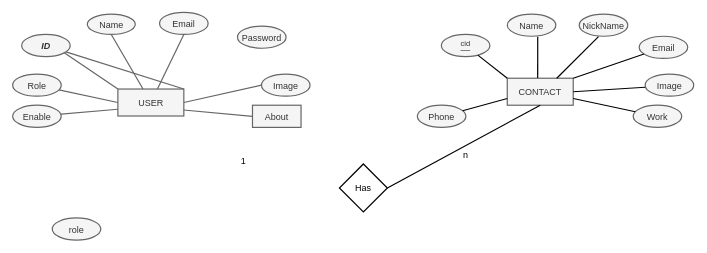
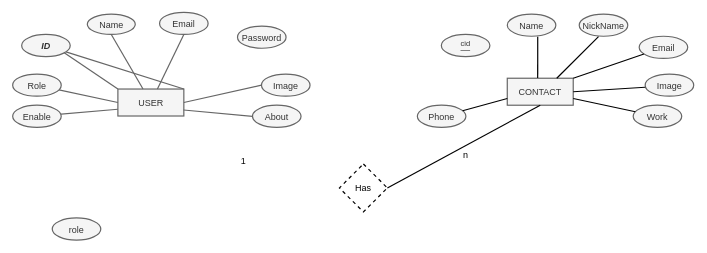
  <mxCell id="0" />
  <mxCell id="1" parent="0" />
  <mxCell id="2" value="&lt;font style=&quot;font-size: 15px;&quot;&gt;USER&lt;/font&gt;" style="rounded=0;whiteSpace=wrap;html=1;fontSize=15;strokeWidth=2;shadow=0;sketch=0;fillColor=#f5f5f5;fontColor=#333333;strokeColor=#666666;verticalAlign=middle;" vertex="1" parent="1"><mxGeometry x="195.5" y="148" width="110" height="45" as="geometry" /></mxCell>
  <mxCell id="3" value="&lt;font style=&quot;font-size: 15px;&quot;&gt;Name&lt;/font&gt;" style="ellipse;whiteSpace=wrap;html=1;fontSize=15;verticalAlign=middle;strokeWidth=2;shadow=0;sketch=0;fillColor=#f5f5f5;fontColor=#333333;strokeColor=#666666;" vertex="1" parent="1"><mxGeometry x="144.5" y="23" width="80" height="34" as="geometry" /></mxCell>
  <mxCell id="4" value="&lt;font style=&quot;font-size: 15px;&quot;&gt;Role&lt;/font&gt;" style="ellipse;whiteSpace=wrap;html=1;fontSize=15;labelBackgroundColor=none;labelBorderColor=none;verticalAlign=middle;strokeWidth=2;shadow=0;sketch=0;fillColor=#f5f5f5;fontColor=#333333;strokeColor=#666666;" vertex="1" parent="1"><mxGeometry x="20" y="123" width="81" height="37" as="geometry" /></mxCell>
  <mxCell id="5" style="edgeStyle=orthogonalEdgeStyle;rounded=0;orthogonalLoop=1;jettySize=auto;html=1;exitX=0.5;exitY=1;exitDx=0;exitDy=0;fontSize=15;strokeWidth=2;shadow=0;sketch=0;fillColor=#f5f5f5;strokeColor=#666666;verticalAlign=middle;" edge="1" parent="1"><mxGeometry relative="1" as="geometry"><mxPoint x="79.5" y="83" as="sourcePoint" /><mxPoint x="79.5" y="83" as="targetPoint" /></mxGeometry></mxCell>
  <mxCell id="6" value="" style="endArrow=none;html=1;rounded=0;fontSize=15;entryX=0.5;entryY=1;entryDx=0;entryDy=0;strokeWidth=2;shadow=0;sketch=0;fillColor=#f5f5f5;strokeColor=#666666;verticalAlign=middle;" edge="1" parent="1" source="2" target="3"><mxGeometry width="50" height="50" relative="1" as="geometry"><mxPoint x="426" y="270" as="sourcePoint" /><mxPoint x="172.925" y="56.088" as="targetPoint" /></mxGeometry></mxCell>
  <mxCell id="7" value="" style="endArrow=none;html=1;rounded=0;fontSize=15;entryX=0.5;entryY=1;entryDx=0;entryDy=0;strokeWidth=2;shadow=0;sketch=0;fillColor=#f5f5f5;strokeColor=#666666;verticalAlign=middle;" edge="1" parent="1" source="2" target="16"><mxGeometry width="50" height="50" relative="1" as="geometry"><mxPoint x="265" y="143" as="sourcePoint" /><mxPoint x="258.783" y="66.997" as="targetPoint" /></mxGeometry></mxCell>
  <mxCell id="8" value="" style="endArrow=none;html=1;rounded=0;fontSize=15;strokeWidth=2;shadow=0;sketch=0;fillColor=#f5f5f5;strokeColor=#666666;verticalAlign=middle;exitX=1;exitY=0;exitDx=0;exitDy=0;" edge="1" parent="1" source="2" target="14"><mxGeometry width="50" height="50" relative="1" as="geometry"><mxPoint x="305" y="143" as="sourcePoint" /><mxPoint x="320.862" y="77.092" as="targetPoint" /></mxGeometry></mxCell>
  <mxCell id="9" value="" style="endArrow=none;html=1;rounded=0;fontSize=15;exitX=1;exitY=0.5;exitDx=0;exitDy=0;entryX=0;entryY=0.5;entryDx=0;entryDy=0;strokeWidth=2;shadow=0;sketch=0;fillColor=#f5f5f5;strokeColor=#666666;verticalAlign=middle;" edge="1" parent="1" source="2" target="19"><mxGeometry width="50" height="50" relative="1" as="geometry"><mxPoint x="278.04" y="166" as="sourcePoint" /><mxPoint x="401.541" y="105.311" as="targetPoint" /></mxGeometry></mxCell>
  <mxCell id="10" value="" style="endArrow=none;html=1;rounded=0;fontSize=15;entryX=0;entryY=0.5;entryDx=0;entryDy=0;strokeWidth=2;shadow=0;sketch=0;fillColor=#f5f5f5;strokeColor=#666666;verticalAlign=middle;" edge="1" parent="1" target="20"><mxGeometry width="50" height="50" relative="1" as="geometry"><mxPoint x="305" y="183" as="sourcePoint" /><mxPoint x="456" y="143" as="targetPoint" /></mxGeometry></mxCell>
  <mxCell id="11" value="" style="endArrow=none;html=1;rounded=0;fontSize=15;entryX=0.728;entryY=0.962;entryDx=0;entryDy=0;entryPerimeter=0;exitX=0;exitY=0;exitDx=0;exitDy=0;strokeWidth=2;shadow=0;sketch=0;fillColor=#f5f5f5;strokeColor=#666666;verticalAlign=middle;" edge="1" parent="1" source="2"><mxGeometry width="50" height="50" relative="1" as="geometry"><mxPoint x="258.381" y="157" as="sourcePoint" /><mxPoint x="97.968" y="82.012" as="targetPoint" /></mxGeometry></mxCell>
  <mxCell id="12" value="" style="endArrow=none;html=1;rounded=0;fontSize=15;exitX=0;exitY=0.5;exitDx=0;exitDy=0;strokeWidth=2;shadow=0;sketch=0;fillColor=#f5f5f5;strokeColor=#666666;verticalAlign=middle;" edge="1" parent="1" source="2" target="4"><mxGeometry width="50" height="50" relative="1" as="geometry"><mxPoint x="210" y="157" as="sourcePoint" /><mxPoint x="106.968" y="79.012" as="targetPoint" /></mxGeometry></mxCell>
  <mxCell id="13" value="" style="endArrow=none;html=1;rounded=0;fontSize=15;entryX=0.97;entryY=0.683;entryDx=0;entryDy=0;entryPerimeter=0;exitX=0;exitY=0.75;exitDx=0;exitDy=0;strokeWidth=2;shadow=0;sketch=0;fillColor=#f5f5f5;strokeColor=#666666;verticalAlign=middle;" edge="1" parent="1" source="2"><mxGeometry width="50" height="50" relative="1" as="geometry"><mxPoint x="210" y="163" as="sourcePoint" /><mxPoint x="91.11" y="190.588" as="targetPoint" /></mxGeometry></mxCell>
  <mxCell id="14" value="&lt;span style=&quot;font-size: 15px;&quot;&gt;&lt;b style=&quot;font-size: 15px;&quot;&gt;&lt;i style=&quot;font-size: 15px;&quot;&gt;ID&lt;/i&gt;&lt;/b&gt;&lt;/span&gt;" style="ellipse;whiteSpace=wrap;html=1;fontSize=15;labelBackgroundColor=none;labelBorderColor=none;verticalAlign=middle;strokeWidth=2;shadow=0;sketch=0;fillColor=#f5f5f5;fontColor=#333333;strokeColor=#666666;" vertex="1" parent="1"><mxGeometry x="35" y="57" width="81" height="37" as="geometry" /></mxCell>
  <mxCell id="15" value="&lt;font style=&quot;font-size: 15px;&quot;&gt;Enable&lt;/font&gt;" style="ellipse;whiteSpace=wrap;html=1;fontSize=15;labelBackgroundColor=none;labelBorderColor=none;verticalAlign=middle;strokeWidth=2;shadow=0;sketch=0;fillColor=#f5f5f5;fontColor=#333333;strokeColor=#666666;" vertex="1" parent="1"><mxGeometry x="20" y="175" width="81" height="37" as="geometry" /></mxCell>
  <mxCell id="16" value="&lt;font style=&quot;font-size: 15px;&quot;&gt;Email&lt;/font&gt;" style="ellipse;whiteSpace=wrap;html=1;fontSize=15;labelBackgroundColor=none;labelBorderColor=none;verticalAlign=middle;strokeWidth=2;shadow=0;sketch=0;fillColor=#f5f5f5;fontColor=#333333;strokeColor=#666666;" vertex="1" parent="1"><mxGeometry x="265" y="20" width="81" height="37" as="geometry" /></mxCell>
  <mxCell id="17" value="&lt;font style=&quot;font-size: 15px;&quot;&gt;role&lt;/font&gt;" style="ellipse;whiteSpace=wrap;html=1;fontSize=15;labelBackgroundColor=none;labelBorderColor=none;verticalAlign=middle;strokeWidth=2;shadow=0;sketch=0;fillColor=#f5f5f5;fontColor=#333333;strokeColor=#666666;" vertex="1" parent="1"><mxGeometry x="86" y="363" width="81" height="37" as="geometry" /></mxCell>
  <mxCell id="18" value="&lt;font style=&quot;font-size: 15px;&quot;&gt;Password&lt;/font&gt;" style="ellipse;whiteSpace=wrap;html=1;fontSize=15;labelBackgroundColor=none;labelBorderColor=none;verticalAlign=middle;strokeWidth=2;shadow=0;sketch=0;fillColor=#f5f5f5;fontColor=#333333;strokeColor=#666666;" vertex="1" parent="1"><mxGeometry x="395" y="43" width="81" height="37" as="geometry" /></mxCell>
  <mxCell id="19" value="&lt;font style=&quot;font-size: 15px;&quot;&gt;Image&lt;/font&gt;" style="ellipse;whiteSpace=wrap;html=1;fontSize=15;labelBackgroundColor=none;labelBorderColor=none;verticalAlign=middle;strokeWidth=2;shadow=0;sketch=0;fillColor=#f5f5f5;fontColor=#333333;strokeColor=#666666;" vertex="1" parent="1"><mxGeometry x="435" y="123" width="81" height="37" as="geometry" /></mxCell>
- <mxCell id="20" value="&lt;font style=&quot;font-size: 15px;&quot;&gt;About&lt;/font&gt;" style="whiteSpace=wrap;html=1;fontSize=15;labelBackgroundColor=none;labelBorderColor=none;verticalAlign=middle;strokeWidth=2;shadow=0;sketch=0;fillColor=#f5f5f5;fontColor=#333333;strokeColor=#666666;rounded=0;" vertex="1" parent="1"><mxGeometry x="420" y="175" width="81" height="37" as="geometry" /></mxCell>
+ <mxCell id="20" value="&lt;font style=&quot;font-size: 15px;&quot;&gt;About&lt;/font&gt;" style="ellipse;whiteSpace=wrap;html=1;fontSize=15;labelBackgroundColor=none;labelBorderColor=none;verticalAlign=middle;strokeWidth=2;shadow=0;sketch=0;fillColor=#f5f5f5;fontColor=#333333;strokeColor=#666666;" vertex="1" parent="1"><mxGeometry x="420" y="175" width="81" height="37" as="geometry" /></mxCell>
  <mxCell id="21" value="&lt;font style=&quot;font-size: 15px;&quot;&gt;Phone&lt;/font&gt;" style="ellipse;whiteSpace=wrap;html=1;fontSize=15;labelBackgroundColor=none;labelBorderColor=none;verticalAlign=middle;strokeWidth=2;shadow=0;sketch=0;fillColor=#f5f5f5;fontColor=#333333;strokeColor=#666666;" vertex="1" parent="1"><mxGeometry x="695" y="175" width="81" height="37" as="geometry" /></mxCell>
  <mxCell id="22" value="&lt;font style=&quot;font-size: 15px;&quot;&gt;&lt;u style=&quot;font-size: 15px;&quot;&gt;&lt;sup&gt;cid&lt;/sup&gt;&lt;/u&gt;&lt;/font&gt;" style="ellipse;whiteSpace=wrap;html=1;fontSize=15;labelBackgroundColor=none;labelBorderColor=none;verticalAlign=middle;strokeWidth=2;shadow=0;sketch=0;fillColor=#f5f5f5;fontColor=#333333;strokeColor=#666666;" vertex="1" parent="1"><mxGeometry x="735" y="57" width="81" height="37" as="geometry" /></mxCell>
  <mxCell id="23" value="&lt;font style=&quot;font-size: 15px;&quot;&gt;Work&lt;/font&gt;" style="ellipse;whiteSpace=wrap;html=1;fontSize=15;labelBackgroundColor=none;labelBorderColor=none;verticalAlign=middle;strokeWidth=2;shadow=0;sketch=0;fillColor=#f5f5f5;fontColor=#333333;strokeColor=#666666;" vertex="1" parent="1"><mxGeometry x="1055" y="175" width="81" height="37" as="geometry" /></mxCell>
  <mxCell id="24" value="&lt;font style=&quot;font-size: 15px;&quot;&gt;NickName&lt;/font&gt;" style="ellipse;whiteSpace=wrap;html=1;fontSize=15;labelBackgroundColor=none;labelBorderColor=none;verticalAlign=middle;strokeWidth=2;shadow=0;sketch=0;fillColor=#f5f5f5;fontColor=#333333;strokeColor=#666666;" vertex="1" parent="1"><mxGeometry x="965" y="23" width="81" height="37" as="geometry" /></mxCell>
  <mxCell id="25" value="&lt;font style=&quot;font-size: 15px;&quot;&gt;Name&lt;/font&gt;" style="ellipse;whiteSpace=wrap;html=1;fontSize=15;labelBackgroundColor=none;labelBorderColor=none;verticalAlign=middle;strokeWidth=2;shadow=0;sketch=0;fillColor=#f5f5f5;fontColor=#333333;strokeColor=#666666;" vertex="1" parent="1"><mxGeometry x="845" y="23" width="81" height="37" as="geometry" /></mxCell>
  <mxCell id="26" value="&lt;font style=&quot;font-size: 15px;&quot;&gt;Image&lt;/font&gt;" style="ellipse;whiteSpace=wrap;html=1;fontSize=15;labelBackgroundColor=none;labelBorderColor=none;verticalAlign=middle;strokeWidth=2;shadow=0;sketch=0;fillColor=#f5f5f5;fontColor=#333333;strokeColor=#666666;" vertex="1" parent="1"><mxGeometry x="1075" y="123" width="81" height="37" as="geometry" /></mxCell>
  <mxCell id="27" value="&lt;font style=&quot;font-size: 15px;&quot;&gt;Email&lt;/font&gt;" style="ellipse;whiteSpace=wrap;html=1;fontSize=15;labelBackgroundColor=none;labelBorderColor=none;verticalAlign=middle;strokeWidth=2;shadow=0;sketch=0;fillColor=#f5f5f5;fontColor=#333333;strokeColor=#666666;" vertex="1" parent="1"><mxGeometry x="1065" y="60" width="81" height="37" as="geometry" /></mxCell>
  <mxCell id="28" value="CONTACT" style="rounded=0;whiteSpace=wrap;html=1;fontSize=15;strokeWidth=2;shadow=0;sketch=0;fillColor=#f5f5f5;fontColor=#333333;strokeColor=#666666;verticalAlign=middle;" vertex="1" parent="1"><mxGeometry x="845" y="130" width="110" height="45" as="geometry" /></mxCell>
  <mxCell id="29" value="" style="endArrow=none;html=1;rounded=0;shadow=0;sketch=0;strokeWidth=2;fontSize=15;verticalAlign=middle;exitX=0.75;exitY=0;exitDx=0;exitDy=0;entryX=0.397;entryY=1.018;entryDx=0;entryDy=0;entryPerimeter=0;" edge="1" parent="1" source="28" target="24"><mxGeometry width="50" height="50" relative="1" as="geometry"><mxPoint x="965" y="133" as="sourcePoint" /><mxPoint x="995" y="63" as="targetPoint" /></mxGeometry></mxCell>
  <mxCell id="30" value="" style="endArrow=none;html=1;rounded=0;shadow=0;sketch=0;strokeWidth=2;fontSize=15;verticalAlign=middle;exitX=1;exitY=0.5;exitDx=0;exitDy=0;" edge="1" parent="1" source="28"><mxGeometry width="50" height="50" relative="1" as="geometry"><mxPoint x="1007.5" y="212" as="sourcePoint" /><mxPoint x="1075" y="145" as="targetPoint" /></mxGeometry></mxCell>
  <mxCell id="31" value="" style="endArrow=none;html=1;rounded=0;shadow=0;sketch=0;strokeWidth=2;fontSize=15;verticalAlign=middle;exitX=1;exitY=0;exitDx=0;exitDy=0;" edge="1" parent="1" source="28" target="27"><mxGeometry width="50" height="50" relative="1" as="geometry"><mxPoint x="947.5" y="150" as="sourcePoint" /><mxPoint x="1015" y="83" as="targetPoint" /></mxGeometry></mxCell>
  <mxCell id="32" value="" style="endArrow=none;html=1;rounded=0;shadow=0;sketch=0;strokeWidth=2;fontSize=15;verticalAlign=middle;exitX=1;exitY=0.75;exitDx=0;exitDy=0;" edge="1" parent="1" source="28" target="23"><mxGeometry width="50" height="50" relative="1" as="geometry"><mxPoint x="958" y="173" as="sourcePoint" /><mxPoint x="1025" y="93" as="targetPoint" /></mxGeometry></mxCell>
- <mxCell id="33" value="" style="endArrow=none;html=1;rounded=0;shadow=0;sketch=0;strokeWidth=2;fontSize=15;verticalAlign=middle;exitX=0;exitY=0;exitDx=0;exitDy=0;" edge="1" parent="1" source="28" target="22"><mxGeometry width="50" height="50" relative="1" as="geometry"><mxPoint x="845" y="123" as="sourcePoint" /><mxPoint x="1005" y="73" as="targetPoint" /></mxGeometry></mxCell>
  <mxCell id="34" value="" style="endArrow=none;html=1;rounded=0;shadow=0;sketch=0;strokeWidth=2;fontSize=15;verticalAlign=middle;exitX=0.461;exitY=-0.006;exitDx=0;exitDy=0;entryX=0.627;entryY=1.018;entryDx=0;entryDy=0;entryPerimeter=0;exitPerimeter=0;" edge="1" parent="1" source="28" target="25"><mxGeometry width="50" height="50" relative="1" as="geometry"><mxPoint x="947.5" y="150" as="sourcePoint" /><mxPoint x="1015" y="83" as="targetPoint" /></mxGeometry></mxCell>
  <mxCell id="35" value="" style="endArrow=none;html=1;rounded=0;shadow=0;sketch=0;strokeWidth=2;fontSize=15;verticalAlign=middle;exitX=0;exitY=0.75;exitDx=0;exitDy=0;" edge="1" parent="1" source="28" target="21"><mxGeometry width="50" height="50" relative="1" as="geometry"><mxPoint x="873.47" y="149.73" as="sourcePoint" /><mxPoint x="817.737" y="110.962" as="targetPoint" /></mxGeometry></mxCell>
- <mxCell id="36" value="Has" style="rhombus;whiteSpace=wrap;html=1;shadow=0;labelBackgroundColor=none;labelBorderColor=none;strokeWidth=2;fontSize=15;" vertex="1" parent="1"><mxGeometry x="565" y="273" width="80" height="80" as="geometry" /></mxCell>
+ <mxCell id="36" value="Has" style="rhombus;whiteSpace=wrap;html=1;shadow=0;labelBackgroundColor=none;labelBorderColor=none;strokeWidth=2;fontSize=15;dashed=1;" vertex="1" parent="1"><mxGeometry x="565" y="273" width="80" height="80" as="geometry" /></mxCell>
  <mxCell id="37" value="" style="endArrow=none;html=1;rounded=0;shadow=0;sketch=0;strokeWidth=2;fontSize=15;entryX=0.5;entryY=1;entryDx=0;entryDy=0;exitX=1;exitY=0.5;exitDx=0;exitDy=0;" edge="1" parent="1" source="36" target="28"><mxGeometry width="50" height="50" relative="1" as="geometry"><mxPoint x="575" y="323" as="sourcePoint" /><mxPoint x="288" y="203" as="targetPoint" /></mxGeometry></mxCell>
  <mxCell id="38" value="1" style="text;html=1;strokeColor=none;fillColor=none;align=center;verticalAlign=middle;whiteSpace=wrap;rounded=0;shadow=0;labelBackgroundColor=none;labelBorderColor=none;strokeWidth=2;fontSize=15;" vertex="1" parent="1"><mxGeometry x="375" y="253" width="60" height="30" as="geometry" /></mxCell>
  <mxCell id="39" value="n" style="text;html=1;strokeColor=none;fillColor=none;align=center;verticalAlign=middle;whiteSpace=wrap;rounded=0;shadow=0;labelBackgroundColor=none;labelBorderColor=none;strokeWidth=2;fontSize=15;" vertex="1" parent="1"><mxGeometry x="745.5" y="243" width="60" height="30" as="geometry" /></mxCell>
